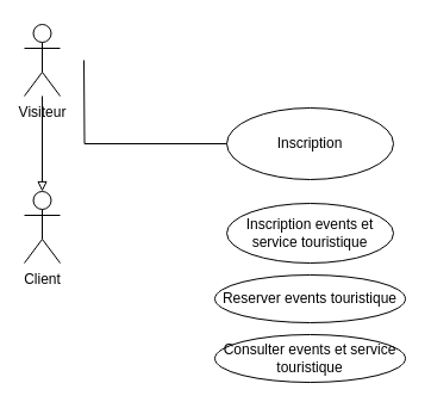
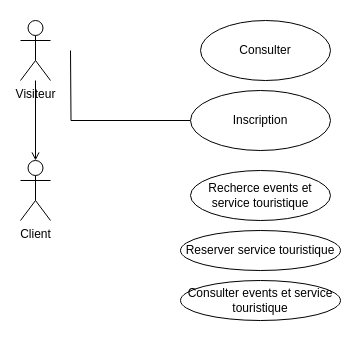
  <mxCell id="0" />
  <mxCell id="1" parent="0" />
- <mxCell id="2" value="" style="edgeStyle=orthogonalEdgeStyle;rounded=0;orthogonalLoop=1;jettySize=auto;html=1;endArrow=block;endFill=0;" edge="1" parent="1" source="3" target="4"><mxGeometry relative="1" as="geometry" /></mxCell>
+ <mxCell id="2" value="" style="edgeStyle=orthogonalEdgeStyle;rounded=0;orthogonalLoop=1;jettySize=auto;html=1;endArrow=open;endFill=0;" edge="1" parent="1" source="3" target="4"><mxGeometry relative="1" as="geometry" /></mxCell>
  <mxCell id="3" value="Visiteur" style="shape=umlActor;verticalLabelPosition=bottom;verticalAlign=top;html=1;outlineConnect=0;fillStyle=auto;" vertex="1" parent="1"><mxGeometry x="20" y="20" width="30" height="60" as="geometry" /></mxCell>
  <mxCell id="4" value="Client" style="shape=umlActor;verticalLabelPosition=bottom;verticalAlign=top;html=1;outlineConnect=0;fillStyle=auto;" vertex="1" parent="1"><mxGeometry x="20" y="160" width="30" height="60" as="geometry" /></mxCell>
+ <mxCell id="5" value="Consulter" style="ellipse;whiteSpace=wrap;html=1;" vertex="1" parent="1"><mxGeometry x="200" y="20" width="130" height="60" as="geometry" /></mxCell>
  <mxCell id="6" style="edgeStyle=orthogonalEdgeStyle;rounded=0;orthogonalLoop=1;jettySize=auto;html=1;endArrow=none;endFill=0;" edge="1" parent="1" source="7"><mxGeometry relative="1" as="geometry"><mxPoint x="70" y="50" as="targetPoint" /></mxGeometry></mxCell>
  <mxCell id="7" value="Inscription" style="ellipse;whiteSpace=wrap;html=1;" vertex="1" parent="1"><mxGeometry x="190" y="90" width="140" height="60" as="geometry" /></mxCell>
- <mxCell id="8" value="Inscription events et service touristique" style="ellipse;whiteSpace=wrap;html=1;" vertex="1" parent="1"><mxGeometry x="190" y="170" width="140" height="50" as="geometry" /></mxCell>
- <mxCell id="9" value="Reserver events touristique" style="ellipse;whiteSpace=wrap;html=1;" vertex="1" parent="1"><mxGeometry x="180" y="230" width="160" height="40" as="geometry" /></mxCell>
+ <mxCell id="8" value="Recherce events et service touristique" style="ellipse;whiteSpace=wrap;html=1;" vertex="1" parent="1"><mxGeometry x="190" y="170" width="140" height="50" as="geometry" /></mxCell>
+ <mxCell id="9" value="Reserver service touristique" style="ellipse;whiteSpace=wrap;html=1;" vertex="1" parent="1"><mxGeometry x="180" y="230" width="160" height="40" as="geometry" /></mxCell>
  <mxCell id="10" value="Consulter events et service touristique" style="ellipse;whiteSpace=wrap;html=1;" vertex="1" parent="1"><mxGeometry x="180" y="280" width="160" height="40" as="geometry" /></mxCell>
